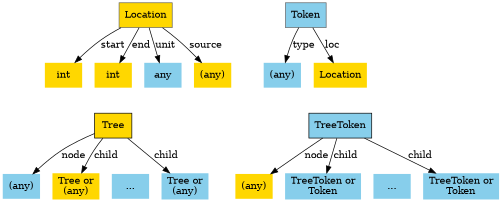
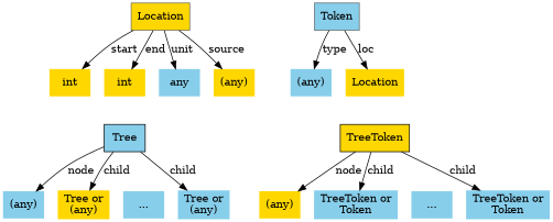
  digraph {
    node [color=gray40 fillcolor=skyblue shape=plaintext style=filled]
    Location [fillcolor=gold shape=box]
    n2 [color=black fillcolor=gold label=int]
    n3 [color=black fillcolor=gold label=int]
    n4 [color=teal label=any]
    n5 [fillcolor=gold label="(any)"]
-   Tree [color=black fillcolor=gold shape=box]
+   Tree [color=black shape=box]
    Token [shape=box]
    n8 [label="(any)"]
    n9 [color=teal fillcolor=gold label=Location]
-   TreeToken [color=black shape=box]
+   TreeToken [color=black fillcolor=gold shape=box]
    n11 [color=black label="(any)"]
    n12 [fillcolor=gold label="Tree or\n(any)"]
    n13 [color=darkgreen label="..."]
    n14 [color=darkgreen label="Tree or\n(any)"]
    n15 [color=darkgreen fillcolor=gold label="(any)"]
    n16 [color=black label="TreeToken or\nToken"]
    n17 [label="..."]
    n18 [color=teal label="TreeToken or\nToken"]
    Location -> n2 [label=start]
    Location -> n3 [label=end]
    Location -> n4 [label=unit]
    Location -> n5 [label=source]
    n3 -> Tree [style=invis]
    Tree -> n11 [label="node"]
    Tree -> n12 [label=child]
    Tree -> n13 [style=invis]
    Tree -> n14 [label=child]
    Token -> n8 [label=type]
    Token -> n9 [label=loc]
    n9 -> TreeToken [style=invis]
    TreeToken -> n15 [label="node"]
    TreeToken -> n16 [label=child]
    TreeToken -> n17 [style=invis]
    TreeToken -> n18 [label=child]
  }
